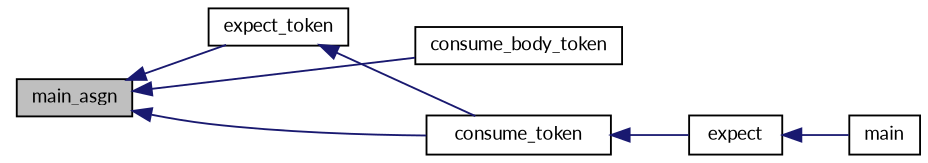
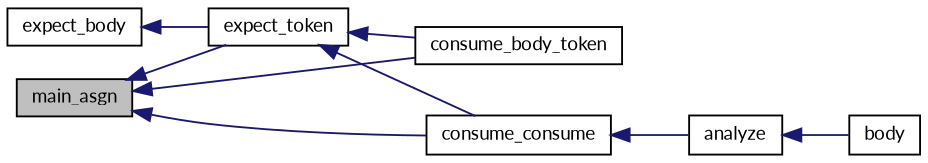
  digraph {
    fontname=Lato
    rankdir=LR
    node [color=black fillcolor=white fontname=Lato fontsize=10 shape=record style=filled]
    edge [color=midnightblue dir=back fontname=Lato fontsize=10 labelfontname=Helvetica labelfontsize=10 style=solid]
    n1 [fillcolor=grey75 fontcolor=black height=0.2 label=main_asgn width=0.4]
-   n2 [height=0.2 label=consume_token width=0.4]
+   n2 [height=0.2 label=consume_consume width=0.4]
    n3 [height=0.2 label=expect_token width=0.4]
    n4 [height=0.2 label=consume_body_token width=0.4]
-   n5 [height=0.2 label=expect width=0.4]
-   n6 [height=0.2 label=main width=0.4]
+   n5 [height=0.2 label=analyze width=0.4]
+   n6 [height=0.2 label=body width=0.4]
+   n7 [height=0.2 label=expect_body width=0.4]
    n1 -> n2
    n1 -> n3
    n1 -> n4
    n2 -> n5
    n3 -> n2
+   n3 -> n4
    n5 -> n6
+   n7 -> n3
  }
